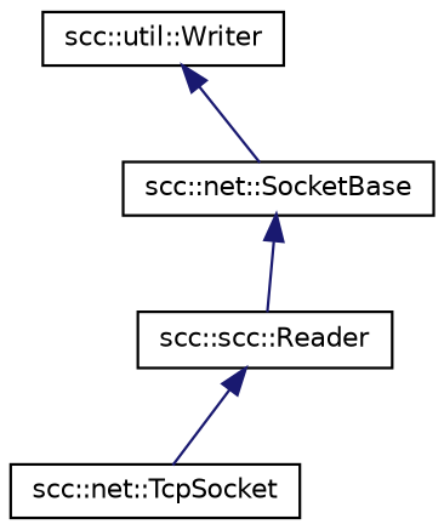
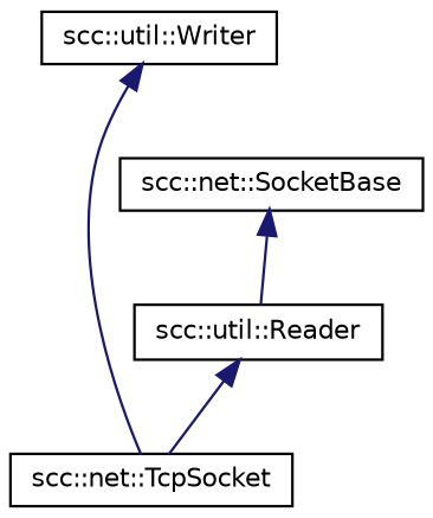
  digraph {
    node [color=black fillcolor=white fontname=Helvetica fontsize=10 shape=record style=filled]
    edge [color=midnightblue dir=back fontname=Helvetica fontsize=10 labelfontname=Helvetica labelfontsize=10 style=solid]
    n1 [height=0.2 label="scc::net::TcpSocket" width=0.4]
    n2 [height=0.2 label="scc::net::SocketBase" width=0.4]
-   n3 [height=0.2 label="scc::scc::Reader" width=0.4]
+   n3 [height=0.2 label="scc::util::Reader" width=0.4]
    n4 [height=0.2 label="scc::util::Writer" width=0.4]
    n2 -> n3
    n3 -> n1
-   n4 -> n2
+   n4 -> n1
  }
